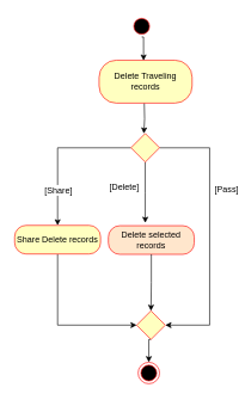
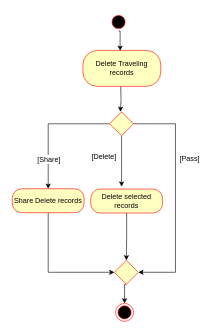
  <mxCell id="0" />
  <mxCell id="1" parent="0" />
  <mxCell id="2" style="edgeStyle=orthogonalEdgeStyle;rounded=0;orthogonalLoop=1;jettySize=auto;html=1;entryX=0.5;entryY=0;entryDx=0;entryDy=0;" parent="1" edge="1"><mxGeometry relative="1" as="geometry"><mxPoint x="201.143" y="143" as="sourcePoint" /><mxPoint x="200.571" y="185.571" as="targetPoint" /></mxGeometry></mxCell>
  <mxCell id="3" value="Delete Traveling records" style="rounded=1;whiteSpace=wrap;html=1;arcSize=40;fontColor=#000000;fillColor=#ffffc0;strokeColor=#ff0000;" parent="1" vertex="1"><mxGeometry x="138" y="83" width="130" height="60" as="geometry" /></mxCell>
  <mxCell id="4" style="edgeStyle=orthogonalEdgeStyle;rounded=0;orthogonalLoop=1;jettySize=auto;html=1;exitX=0.5;exitY=1;exitDx=0;exitDy=0;" edge="1" parent="1" source="10"><mxGeometry relative="1" as="geometry"><mxPoint x="202.5" y="310.5" as="targetPoint" /></mxGeometry></mxCell>
  <mxCell id="5" value="[Delete]" style="text;html=1;resizable=0;points=[];align=center;verticalAlign=middle;labelBackgroundColor=#ffffff;" vertex="1" connectable="0" parent="4"><mxGeometry x="-0.123" relative="1" as="geometry"><mxPoint x="-30" y="-2" as="offset" /></mxGeometry></mxCell>
  <mxCell id="6" style="edgeStyle=orthogonalEdgeStyle;rounded=0;orthogonalLoop=1;jettySize=auto;html=1;exitX=1;exitY=0.5;exitDx=0;exitDy=0;entryX=1;entryY=0.5;entryDx=0;entryDy=0;" edge="1" parent="1" source="10" target="14"><mxGeometry relative="1" as="geometry"><Array as="points"><mxPoint x="292.5" y="205.5" /><mxPoint x="292.5" y="453.5" /></Array></mxGeometry></mxCell>
  <mxCell id="7" value="[Pass]" style="text;html=1;resizable=0;points=[];align=center;verticalAlign=middle;labelBackgroundColor=#ffffff;" vertex="1" connectable="0" parent="6"><mxGeometry x="-0.295" y="1" relative="1" as="geometry"><mxPoint x="21.5" y="-6.5" as="offset" /></mxGeometry></mxCell>
  <mxCell id="8" style="edgeStyle=orthogonalEdgeStyle;rounded=0;orthogonalLoop=1;jettySize=auto;html=1;exitX=0;exitY=0.5;exitDx=0;exitDy=0;entryX=0.5;entryY=0;entryDx=0;entryDy=0;" edge="1" parent="1" source="10" target="19"><mxGeometry relative="1" as="geometry" /></mxCell>
  <mxCell id="9" value="[Share]" style="text;html=1;resizable=0;points=[];align=center;verticalAlign=middle;labelBackgroundColor=#ffffff;" vertex="1" connectable="0" parent="8"><mxGeometry x="-0.028" y="35" relative="1" as="geometry"><mxPoint x="-35" y="58.5" as="offset" /></mxGeometry></mxCell>
  <mxCell id="10" value="" style="shape=rhombus;html=1;verticalLabelPosition=top;verticalAlignment=bottom;fillColor=#FFFFC0;strokeColor=#FF0000;" parent="1" vertex="1"><mxGeometry x="182.5" y="185.5" width="40" height="40" as="geometry" /></mxCell>
- <mxCell id="11" value="Delete selected records" style="rounded=1;whiteSpace=wrap;html=1;arcSize=40;fontColor=#000000;fillColor=#ffe6cc;strokeColor=#ff0000;" parent="1" vertex="1"><mxGeometry x="151" y="314.5" width="120" height="40" as="geometry" /></mxCell>
+ <mxCell id="11" value="Delete selected records" style="rounded=1;whiteSpace=wrap;html=1;arcSize=40;fontColor=#000000;fillColor=#ffffc0;strokeColor=#ff0000;" parent="1" vertex="1"><mxGeometry x="151" y="314.5" width="120" height="40" as="geometry" /></mxCell>
  <mxCell id="12" style="edgeStyle=orthogonalEdgeStyle;rounded=0;orthogonalLoop=1;jettySize=auto;html=1;entryX=0.5;entryY=0;entryDx=0;entryDy=0;exitX=0.5;exitY=1;exitDx=0;exitDy=0;" parent="1" source="11" target="14" edge="1"><mxGeometry relative="1" as="geometry"><mxPoint x="212.5" y="420.5" as="sourcePoint" /></mxGeometry></mxCell>
  <mxCell id="13" style="edgeStyle=orthogonalEdgeStyle;rounded=0;orthogonalLoop=1;jettySize=auto;html=1;exitX=0.5;exitY=1;exitDx=0;exitDy=0;entryX=0.5;entryY=0;entryDx=0;entryDy=0;" edge="1" parent="1" source="14" target="17"><mxGeometry relative="1" as="geometry" /></mxCell>
  <mxCell id="14" value="" style="shape=rhombus;html=1;verticalLabelPosition=top;verticalAlignment=bottom;fillColor=#FFFFC0;strokeColor=#FF0000;" parent="1" vertex="1"><mxGeometry x="190.5" y="433.5" width="40" height="40" as="geometry" /></mxCell>
  <mxCell id="15" style="edgeStyle=orthogonalEdgeStyle;rounded=0;orthogonalLoop=1;jettySize=auto;html=1;exitX=0.5;exitY=1;exitDx=0;exitDy=0;entryX=0.478;entryY=0.009;entryDx=0;entryDy=0;entryPerimeter=0;" edge="1" parent="1" source="16" target="3"><mxGeometry relative="1" as="geometry" /></mxCell>
  <mxCell id="16" value="" style="ellipse;html=1;shape=startState;fillColor=#000000;strokeColor=#ff0000;labelBackgroundColor=none;" parent="1" vertex="1"><mxGeometry x="182.5" y="20.5" width="30" height="30" as="geometry" /></mxCell>
  <mxCell id="17" value="" style="ellipse;html=1;shape=endState;fillColor=#000000;strokeColor=#ff0000;" parent="1" vertex="1"><mxGeometry x="192.5" y="505.5" width="30" height="30" as="geometry" /></mxCell>
  <mxCell id="18" style="edgeStyle=orthogonalEdgeStyle;rounded=0;orthogonalLoop=1;jettySize=auto;html=1;exitX=0.5;exitY=1;exitDx=0;exitDy=0;entryX=0;entryY=0.5;entryDx=0;entryDy=0;" edge="1" parent="1" source="19" target="14"><mxGeometry relative="1" as="geometry" /></mxCell>
  <mxCell id="19" value="Share Delete records" style="rounded=1;whiteSpace=wrap;html=1;arcSize=40;fontColor=#000000;fillColor=#ffffc0;strokeColor=#ff0000;" vertex="1" parent="1"><mxGeometry x="20" y="314" width="120" height="40" as="geometry" /></mxCell>
